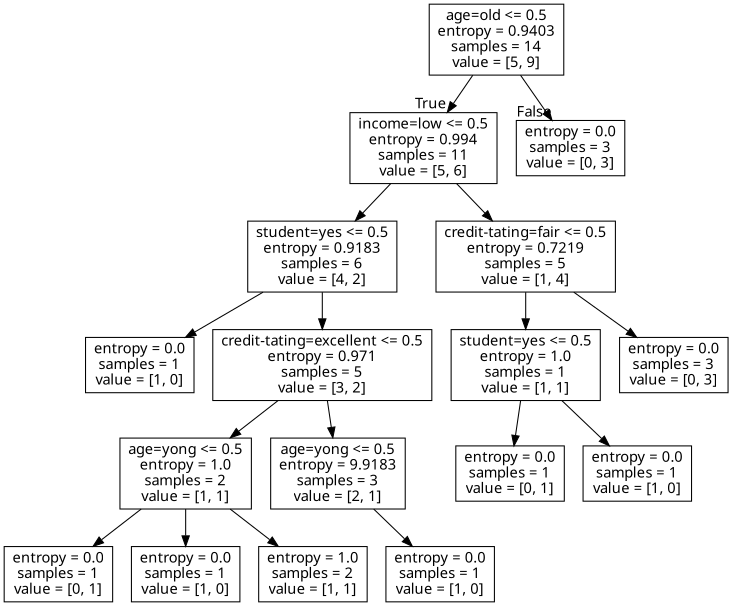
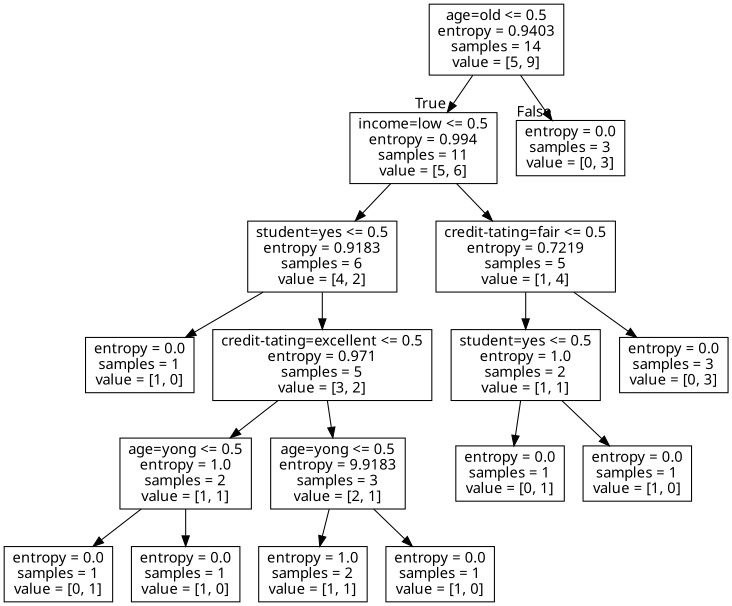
  digraph {
    fontname="Noto Sans"
    node [fontname="Noto Sans" shape=box]
    edge [fontname="Noto Sans"]
    n1 [label="age=old <= 0.5\nentropy = 0.9403\nsamples = 14\nvalue = [5, 9]"]
    n2 [label="income=low <= 0.5\nentropy = 0.994\nsamples = 11\nvalue = [5, 6]"]
    n3 [label="entropy = 0.0\nsamples = 3\nvalue = [0, 3]"]
    n4 [label="student=yes <= 0.5\nentropy = 0.9183\nsamples = 6\nvalue = [4, 2]"]
    n5 [label="credit-tating=fair <= 0.5\nentropy = 0.7219\nsamples = 5\nvalue = [1, 4]"]
    n6 [label="entropy = 0.0\nsamples = 1\nvalue = [1, 0]"]
    n7 [label="credit-tating=excellent <= 0.5\nentropy = 0.971\nsamples = 5\nvalue = [3, 2]"]
-   n8 [label="student=yes <= 0.5\nentropy = 1.0\nsamples = 1\nvalue = [1, 1]"]
+   n8 [label="student=yes <= 0.5\nentropy = 1.0\nsamples = 2\nvalue = [1, 1]"]
    n9 [label="entropy = 0.0\nsamples = 3\nvalue = [0, 3]"]
    n10 [label="age=yong <= 0.5\nentropy = 1.0\nsamples = 2\nvalue = [1, 1]"]
    n11 [label="age=yong <= 0.5\nentropy = 9.9183\nsamples = 3\nvalue = [2, 1]"]
    n12 [label="entropy = 0.0\nsamples = 1\nvalue = [0, 1]"]
    n13 [label="entropy = 0.0\nsamples = 1\nvalue = [1, 0]"]
    n14 [label="entropy = 0.0\nsamples = 1\nvalue = [1, 0]"]
    n15 [label="entropy = 1.0\nsamples = 2\nvalue = [1, 1]"]
    n16 [label="entropy = 0.0\nsamples = 1\nvalue = [0, 1]"]
    n17 [label="entropy = 0.0\nsamples = 1\nvalue = [1, 0]"]
    n1 -> n2 [headlabel=True labelangle=45 labeldistance=2.5]
    n1 -> n3 [headlabel=False labelangle=-45 labeldistance=2.5]
    n2 -> n4
    n2 -> n5
    n4 -> n6
    n4 -> n7
    n5 -> n8
    n5 -> n9
    n7 -> n10
    n7 -> n11
    n8 -> n16
    n8 -> n17
    n10 -> n12
    n10 -> n13
    n11 -> n14
-   n10 -> n15
+   n11 -> n15
  }
